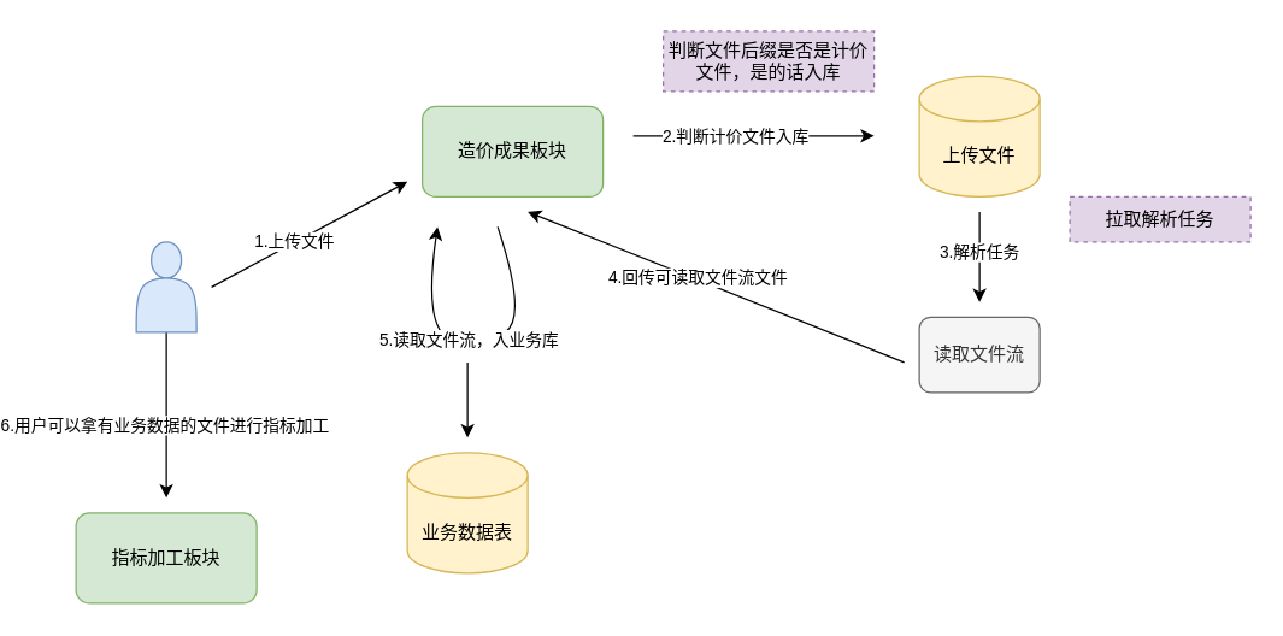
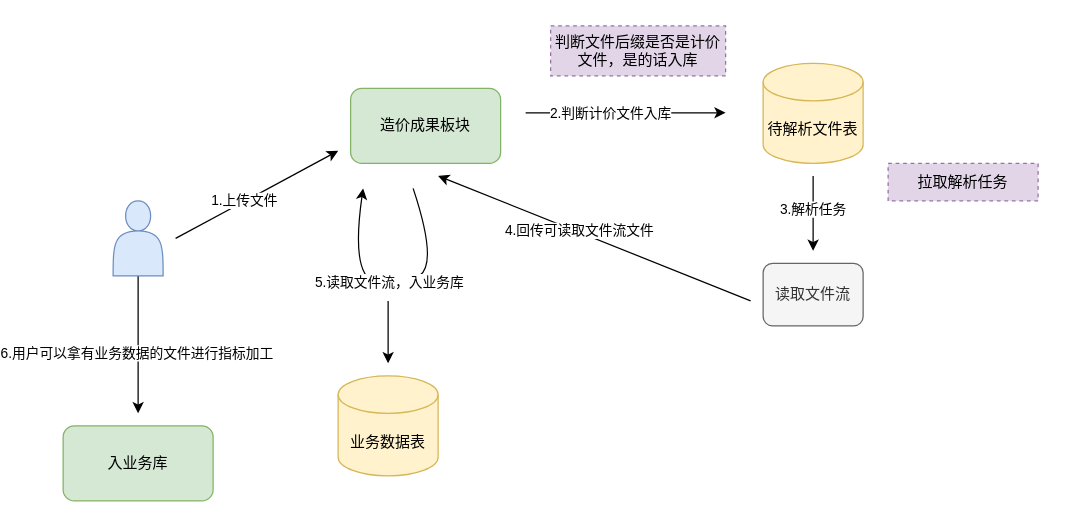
  <mxCell id="0" />
  <mxCell id="1" parent="0" />
  <mxCell id="2" style="edgeStyle=orthogonalEdgeStyle;rounded=0;orthogonalLoop=1;jettySize=auto;html=1;" edge="1" parent="1" source="4"><mxGeometry relative="1" as="geometry"><mxPoint x="80" y="330" as="targetPoint" /></mxGeometry></mxCell>
  <mxCell id="3" value="6.用户可以拿有业务数据的文件进行指标加工" style="edgeLabel;html=1;align=center;verticalAlign=middle;resizable=0;points=[];" vertex="1" connectable="0" parent="2"><mxGeometry x="0.114" y="-2" relative="1" as="geometry"><mxPoint as="offset" /></mxGeometry></mxCell>
  <mxCell id="4" value="" style="shape=actor;whiteSpace=wrap;html=1;fillColor=#dae8fc;strokeColor=#6c8ebf;" vertex="1" parent="1"><mxGeometry x="60" y="160" width="40" height="60" as="geometry" /></mxCell>
  <mxCell id="5" value="造价成果板块" style="rounded=1;whiteSpace=wrap;html=1;fillColor=#d5e8d4;strokeColor=#82b366;" vertex="1" parent="1"><mxGeometry x="250" y="70" width="120" height="60" as="geometry" /></mxCell>
  <mxCell id="6" value="" style="endArrow=classic;html=1;rounded=0;" edge="1" parent="1"><mxGeometry width="50" height="50" relative="1" as="geometry"><mxPoint x="110" y="190" as="sourcePoint" /><mxPoint x="240" y="120" as="targetPoint" /></mxGeometry></mxCell>
  <mxCell id="7" value="1.上传文件" style="edgeLabel;html=1;align=center;verticalAlign=middle;resizable=0;points=[];" vertex="1" connectable="0" parent="6"><mxGeometry x="-0.145" y="1" relative="1" as="geometry"><mxPoint as="offset" /></mxGeometry></mxCell>
  <mxCell id="8" value="" style="endArrow=classic;html=1;rounded=0;" edge="1" parent="1"><mxGeometry width="50" height="50" relative="1" as="geometry"><mxPoint x="390" y="89.5" as="sourcePoint" /><mxPoint x="550" y="89.5" as="targetPoint" /></mxGeometry></mxCell>
  <mxCell id="9" value="2.判断计价文件入库" style="edgeLabel;html=1;align=center;verticalAlign=middle;resizable=0;points=[];" vertex="1" connectable="0" parent="8"><mxGeometry x="-0.163" y="1" relative="1" as="geometry"><mxPoint y="1" as="offset" /></mxGeometry></mxCell>
- <mxCell id="10" value="上传文件" style="shape=cylinder3;whiteSpace=wrap;html=1;boundedLbl=1;backgroundOutline=1;size=15;fillColor=#fff2cc;strokeColor=#d6b656;" vertex="1" parent="1"><mxGeometry x="580" y="50" width="80" height="80" as="geometry" /></mxCell>
+ <mxCell id="10" value="待解析文件表" style="shape=cylinder3;whiteSpace=wrap;html=1;boundedLbl=1;backgroundOutline=1;size=15;fillColor=#fff2cc;strokeColor=#d6b656;" vertex="1" parent="1"><mxGeometry x="580" y="50" width="80" height="80" as="geometry" /></mxCell>
  <mxCell id="11" value="判断文件后缀是否是计价文件，是的话入库" style="rounded=0;whiteSpace=wrap;html=1;fillColor=#e1d5e7;strokeColor=#9673a6;dashed=1;" vertex="1" parent="1"><mxGeometry x="410" y="20" width="140" height="40" as="geometry" /></mxCell>
  <mxCell id="12" value="读取文件流" style="rounded=1;whiteSpace=wrap;html=1;fillColor=#f5f5f5;fontColor=#333333;strokeColor=#666666;" vertex="1" parent="1"><mxGeometry x="580" y="210" width="80" height="50" as="geometry" /></mxCell>
  <mxCell id="13" value="" style="endArrow=classic;html=1;rounded=0;" edge="1" parent="1"><mxGeometry width="50" height="50" relative="1" as="geometry"><mxPoint x="620" y="140" as="sourcePoint" /><mxPoint x="620" y="200" as="targetPoint" /></mxGeometry></mxCell>
  <mxCell id="14" value="3.解析任务" style="edgeLabel;html=1;align=center;verticalAlign=middle;resizable=0;points=[];" vertex="1" connectable="0" parent="13"><mxGeometry x="-0.133" y="-1" relative="1" as="geometry"><mxPoint as="offset" /></mxGeometry></mxCell>
  <mxCell id="15" value="拉取解析任务" style="rounded=0;whiteSpace=wrap;html=1;fillColor=#e1d5e7;strokeColor=#9673a6;dashed=1;" vertex="1" parent="1"><mxGeometry x="680" y="130" width="120" height="30" as="geometry" /></mxCell>
  <mxCell id="16" value="" style="endArrow=classic;html=1;rounded=0;" edge="1" parent="1"><mxGeometry width="50" height="50" relative="1" as="geometry"><mxPoint x="570" y="240" as="sourcePoint" /><mxPoint x="320" y="140" as="targetPoint" /></mxGeometry></mxCell>
  <mxCell id="17" value="4.回传可读取文件流文件" style="edgeLabel;html=1;align=center;verticalAlign=middle;resizable=0;points=[];" vertex="1" connectable="0" parent="16"><mxGeometry x="0.106" y="-1" relative="1" as="geometry"><mxPoint as="offset" /></mxGeometry></mxCell>
  <mxCell id="18" value="" style="endArrow=classic;html=1;rounded=0;curved=1;" edge="1" parent="1"><mxGeometry width="50" height="50" relative="1" as="geometry"><mxPoint x="300" y="150" as="sourcePoint" /><mxPoint x="260" y="150" as="targetPoint" /><Array as="points"><mxPoint x="320" y="210" /><mxPoint x="290" y="230" /><mxPoint x="250" y="220" /></Array></mxGeometry></mxCell>
  <mxCell id="19" value="5.读取文件流，入业务库" style="edgeLabel;html=1;align=center;verticalAlign=middle;resizable=0;points=[];" vertex="1" connectable="0" parent="18"><mxGeometry x="0.046" y="-3" relative="1" as="geometry"><mxPoint as="offset" /></mxGeometry></mxCell>
  <mxCell id="20" value="业务数据表" style="shape=cylinder3;whiteSpace=wrap;html=1;boundedLbl=1;backgroundOutline=1;size=15;fillColor=#fff2cc;strokeColor=#d6b656;" vertex="1" parent="1"><mxGeometry x="240" y="300" width="80" height="80" as="geometry" /></mxCell>
  <mxCell id="21" value="" style="endArrow=classic;html=1;rounded=0;" edge="1" parent="1"><mxGeometry width="50" height="50" relative="1" as="geometry"><mxPoint x="280" y="240" as="sourcePoint" /><mxPoint x="280" y="290" as="targetPoint" /></mxGeometry></mxCell>
- <mxCell id="22" value="指标加工板块" style="rounded=1;whiteSpace=wrap;html=1;fillColor=#d5e8d4;strokeColor=#82b366;" vertex="1" parent="1"><mxGeometry x="20" y="340" width="120" height="60" as="geometry" /></mxCell>
+ <mxCell id="22" value="入业务库" style="rounded=1;whiteSpace=wrap;html=1;fillColor=#d5e8d4;strokeColor=#82b366;" vertex="1" parent="1"><mxGeometry x="20" y="340" width="120" height="60" as="geometry" /></mxCell>
